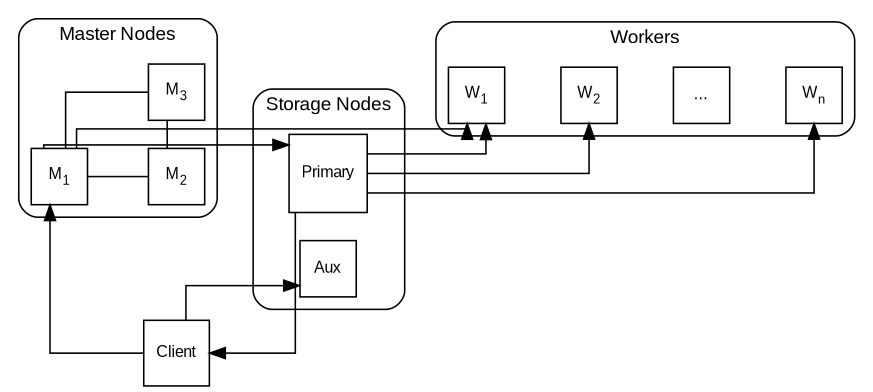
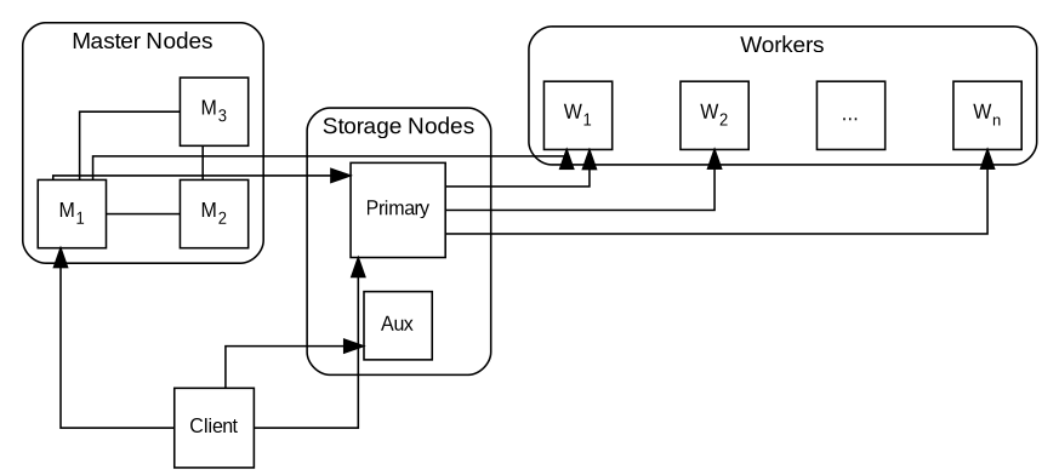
  digraph {
    compound=true
    fontname=Arial
    fontsize=12
    rankdir=LR
    splines=ortho
    node [fontname=Arial fontsize=10 shape=square]
    n1 [label="..."]
    n2 [label=<W<SUB>n</SUB>>]
    n3 [label=<W<SUB>1</SUB>>]
    n4 [label=<W<SUB>2</SUB>>]
    n5 [label=<M<SUB>2</SUB>>]
    n6 [label=<M<SUB>3</SUB>>]
    n7 [label=<M<SUB>1</SUB>>]
    n8 [label=Primary]
    n9 [label=Aux]
    n10 [label=Client]
    subgraph cluster_1 {
      label=Workers
      style=rounded
      n1
      n2
      n3
      n4
    }
    subgraph cluster_2 {
      label="Master Nodes"
      rank=same
      style=rounded
      n7
      subgraph sub_3 {
        label="Master Nodes"
        rank=same
        style=rounded
        n5
        n6
      }
    }
    subgraph cluster_4 {
      label="Storage Nodes"
      style=rounded
      n8
      n9
    }
    n1 -> n2 [style=invis]
    n3 -> n4 [style=invis]
    n4 -> n1 [style=invis]
    n5 -> n6 [arrowhead=none]
    n5 -> n8 [style=invis]
    n5 -> n9 [style=invis]
    n6 -> n8 [style=invis]
    n6 -> n9 [style=invis]
    n7 -> n3
    n7 -> n5 [arrowhead=none]
    n7 -> n6 [arrowhead=none]
    n7 -> n8 [constraint=false]
    n7 -> n8 [style=invis]
    n7 -> n9 [style=invis]
    n8 -> n2
    n8 -> n3
    n8 -> n4
    n10 -> n7 [constraint=false minlen=2]
-   n8 -> n10 [constraint=false minlen=2]
+   n10 -> n8 [constraint=false minlen=2]
    n10 -> n9
  }
